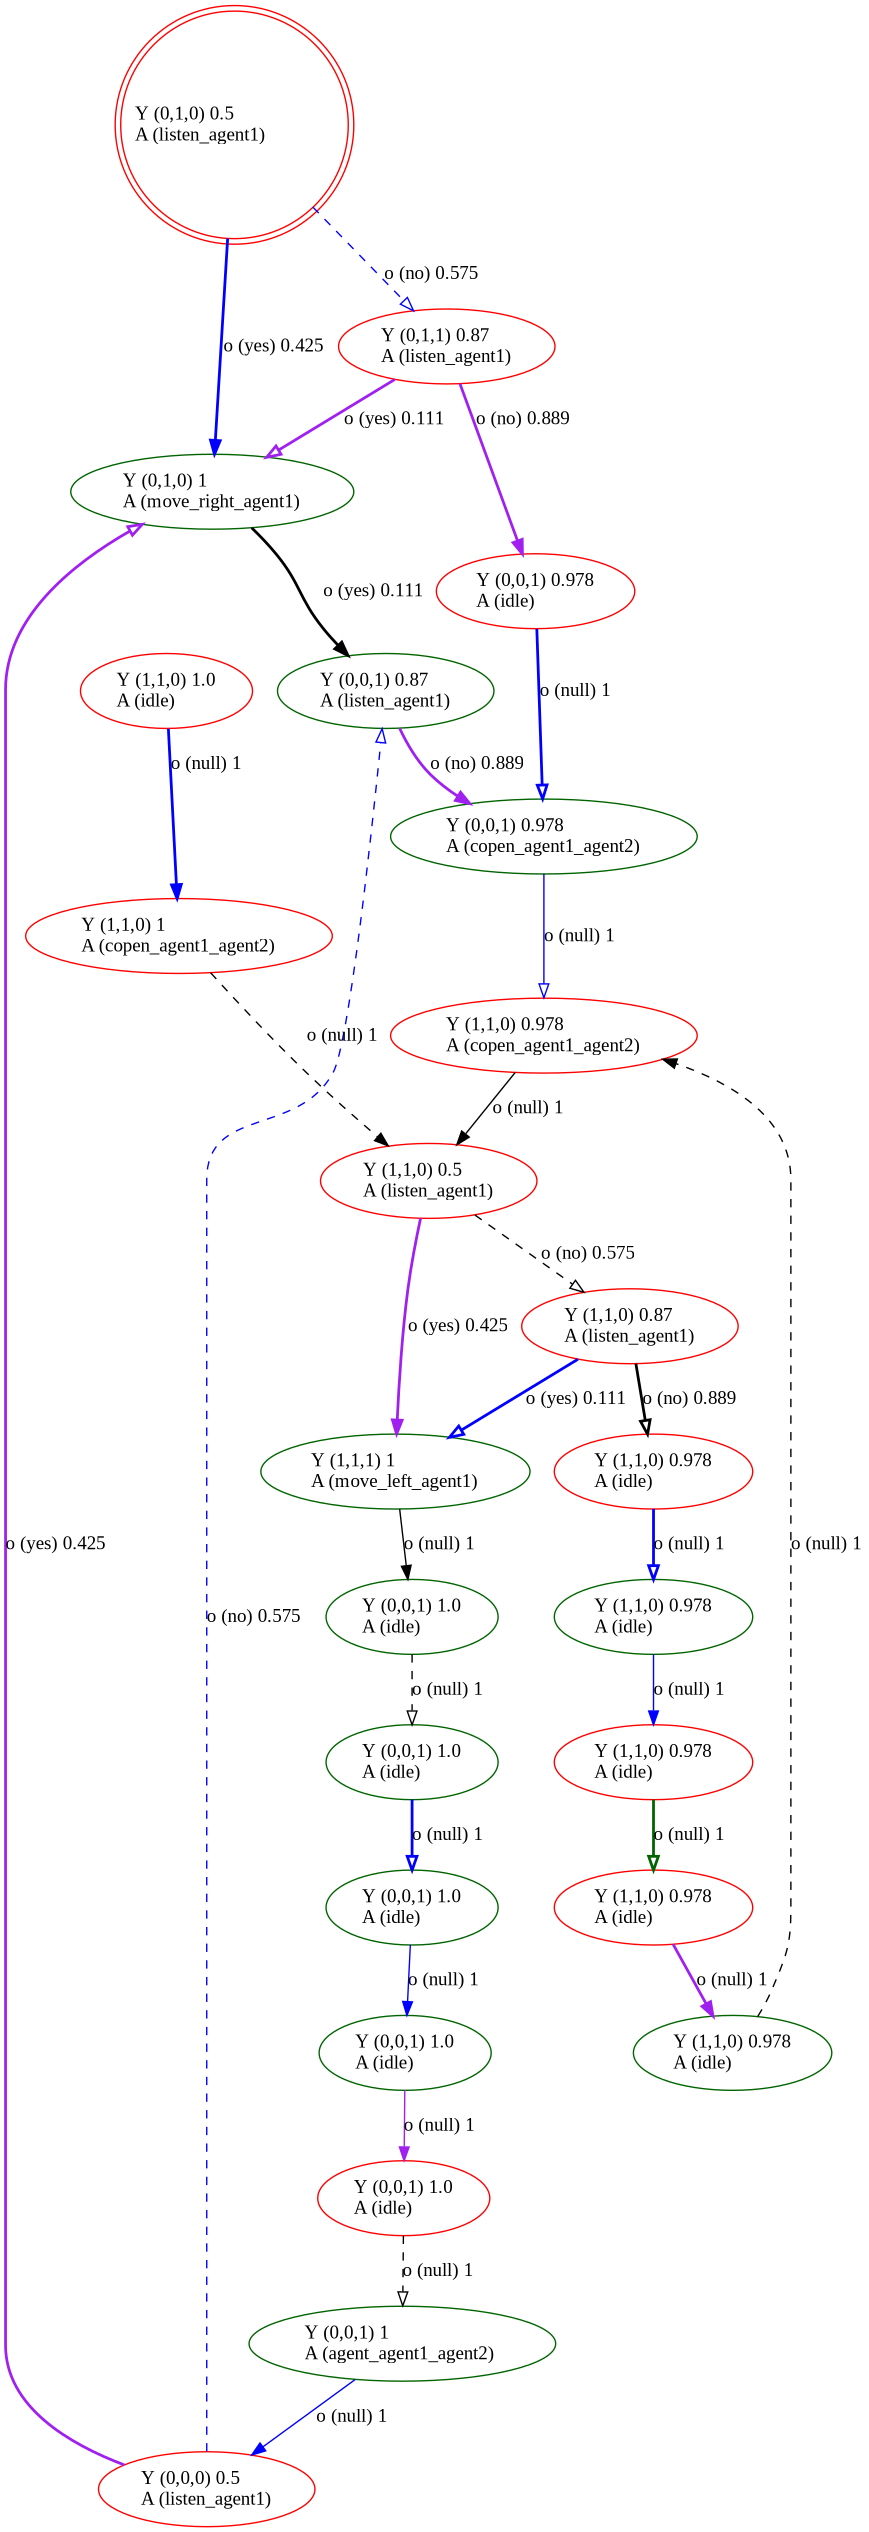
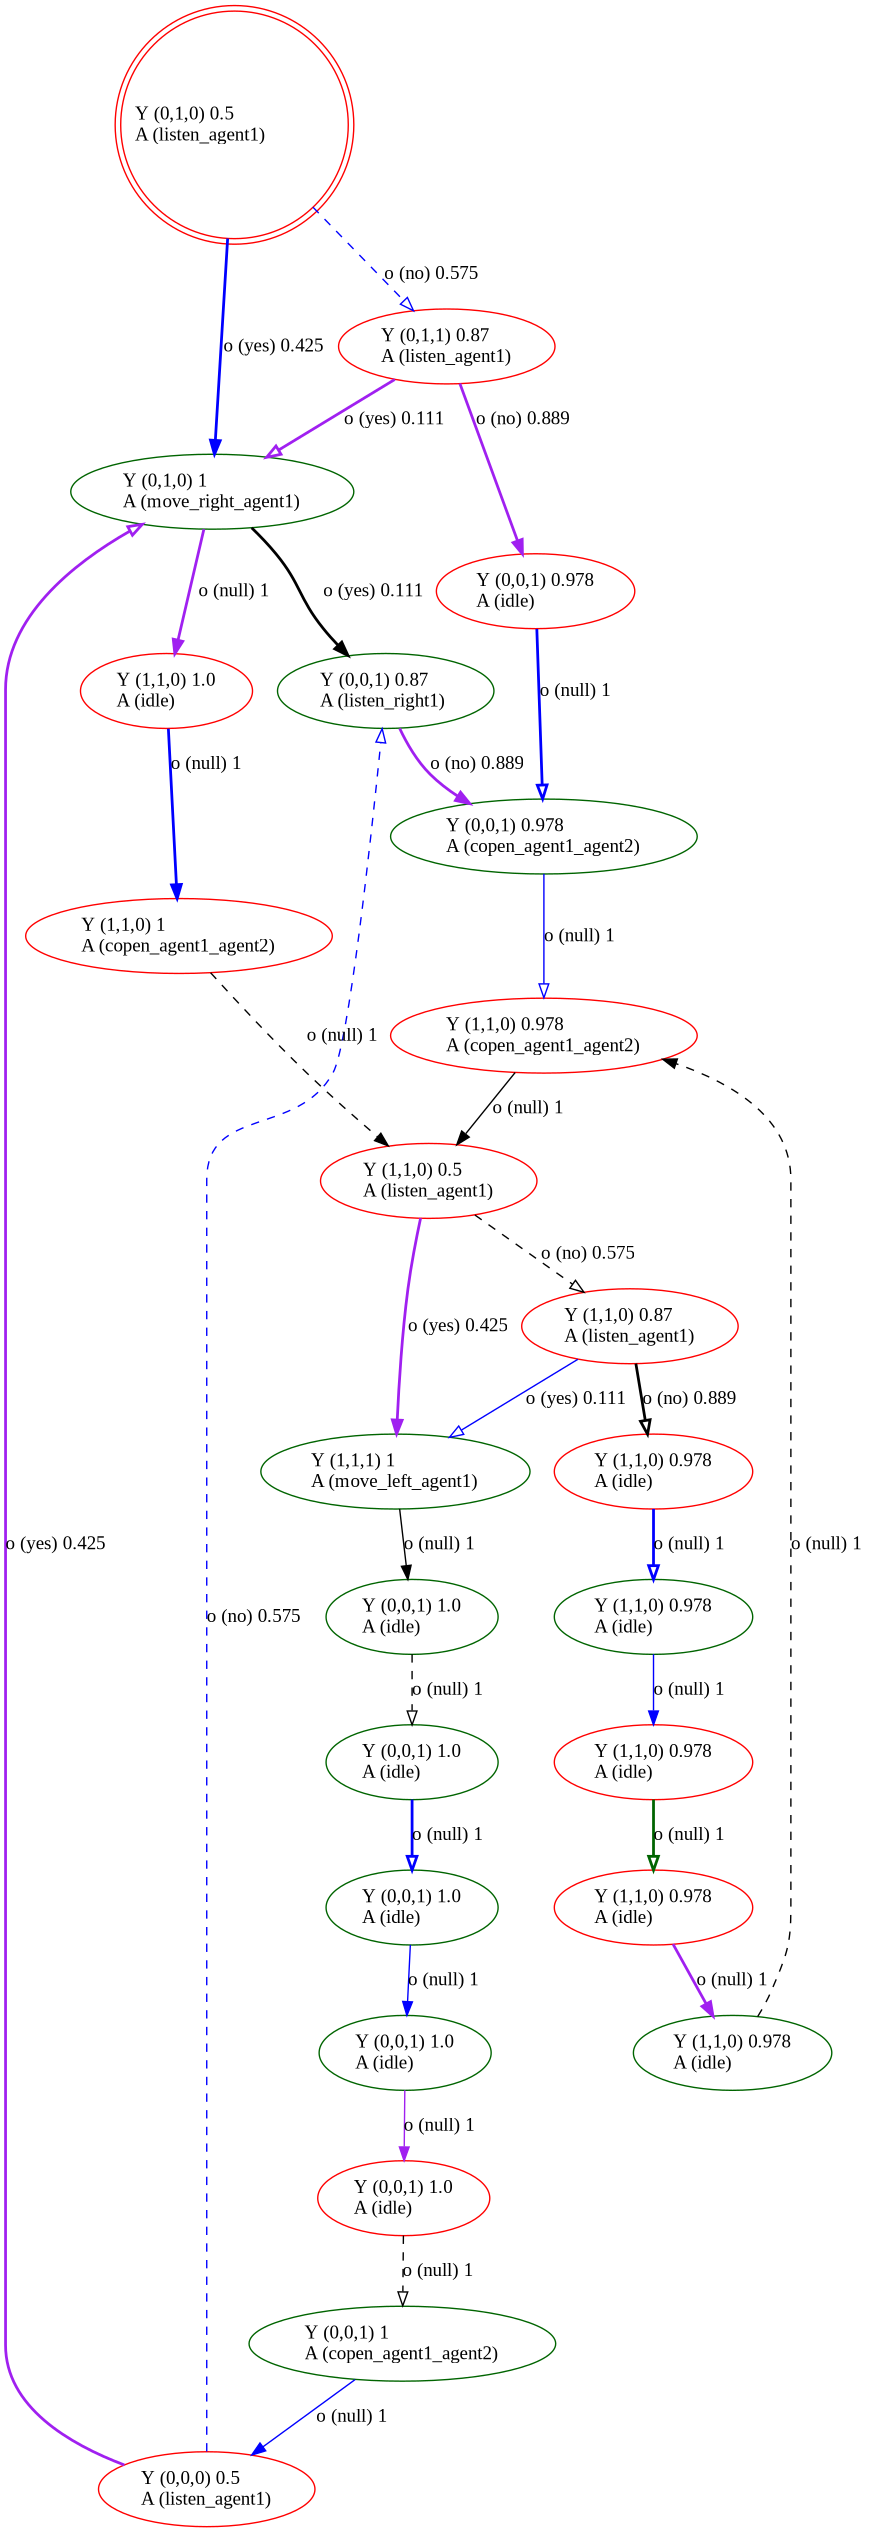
  digraph {
    fontname="Liberation Serif"
    node [color=red fontname="Liberation Serif"]
    edge [arrowhead=normal color=blue fontname="Liberation Serif" style=bold]
    n1 [label="Y (0,1,0) 0.5\lA (listen_agent1)\l" labeljust=l shape=doublecircle]
    n2 [label="Y (0,1,1) 0.87\lA (listen_agent1)\l"]
    n3 [color=darkgreen label="Y (0,1,0) 1\lA (move_right_agent1)\l"]
    n4 [label="Y (0,0,1) 0.978\lA (idle)\l"]
-   n5 [color=darkgreen label="Y (0,0,1) 0.87\lA (listen_agent1)\l"]
+   n5 [color=darkgreen label="Y (0,0,1) 0.87\lA (listen_right1)\l"]
    n6 [label="Y (1,1,0) 1.0\lA (idle)\l"]
    n7 [label="Y (0,0,0) 0.5\lA (listen_agent1)\l"]
    n8 [color=darkgreen label="Y (0,0,1) 0.978\lA (copen_agent1_agent2)\l"]
    n9 [label="Y (1,1,0) 0.978\lA (copen_agent1_agent2)\l"]
    n10 [label="Y (1,1,0) 1\lA (copen_agent1_agent2)\l"]
    n11 [label="Y (1,1,0) 0.5\lA (listen_agent1)\l"]
    n12 [color=darkgreen label="Y (1,1,1) 1\lA (move_left_agent1)\l"]
    n13 [label="Y (1,1,0) 0.87\lA (listen_agent1)\l"]
-   n14 [color=darkgreen label="Y (0,0,1) 1\lA (agent_agent1_agent2)\l"]
+   n14 [color=darkgreen label="Y (0,0,1) 1\lA (copen_agent1_agent2)\l"]
    n15 [color=darkgreen label="Y (0,0,1) 1.0\lA (idle)\l"]
    n16 [color=darkgreen label="Y (0,0,1) 1.0\lA (idle)\l"]
    n17 [label="Y (1,1,0) 0.978\lA (idle)\l"]
    n18 [color=darkgreen label="Y (1,1,0) 0.978\lA (idle)\l"]
    n19 [color=darkgreen label="Y (0,0,1) 1.0\lA (idle)\l"]
    n20 [color=darkgreen label="Y (0,0,1) 1.0\lA (idle)\l"]
    n21 [label="Y (0,0,1) 1.0\lA (idle)\l"]
    n22 [label="Y (1,1,0) 0.978\lA (idle)\l"]
    n23 [label="Y (1,1,0) 0.978\lA (idle)\l"]
    n24 [color=darkgreen label="Y (1,1,0) 0.978\lA (idle)\l"]
    n1 -> n2 [arrowhead=onormal label="o (no) 0.575\l" style=dashed]
    n1 -> n3 [label="o (yes) 0.425\l"]
    n2 -> n3 [arrowhead=onormal color=purple label="o (yes) 0.111\l"]
    n2 -> n4 [color=purple label="o (no) 0.889\l"]
    n3 -> n5 [color=black label="o (yes) 0.111\l"]
+   n3 -> n6 [color=purple label="o (null) 1\l"]
    n4 -> n8 [arrowhead=onormal label="o (null) 1\l"]
    n5 -> n8 [color=purple label="o (no) 0.889\l"]
    n6 -> n10 [label="o (null) 1\l"]
    n7 -> n3 [arrowhead=onormal color=purple label="o (yes) 0.425\l"]
    n7 -> n5 [arrowhead=onormal label="o (no) 0.575\l" style=dashed]
    n8 -> n9 [arrowhead=onormal label="o (null) 1\l" style=solid]
    n9 -> n11 [color=black label="o (null) 1\l" style=solid]
    n10 -> n11 [color=black label="o (null) 1\l" style=dashed]
    n11 -> n12 [color=purple label="o (yes) 0.425\l"]
    n11 -> n13 [arrowhead=onormal color=black label="o (no) 0.575\l" style=dashed]
    n12 -> n15 [color=black label="o (null) 1\l" style=solid]
-   n13 -> n12 [arrowhead=onormal label="o (yes) 0.111\l"]
+   n13 -> n12 [arrowhead=onormal label="o (yes) 0.111\l" style=solid]
    n13 -> n17 [arrowhead=onormal color=black label="o (no) 0.889\l"]
    n14 -> n7 [label="o (null) 1\l" style=solid]
    n15 -> n16 [arrowhead=onormal color=black label="o (null) 1\l" style=dashed]
    n16 -> n19 [arrowhead=onormal label="o (null) 1\l"]
    n17 -> n18 [arrowhead=onormal label="o (null) 1\l"]
    n18 -> n22 [label="o (null) 1\l" style=solid]
    n19 -> n20 [label="o (null) 1\l" style=solid]
    n20 -> n21 [color=purple label="o (null) 1\l" style=solid]
    n21 -> n14 [arrowhead=onormal color=black label="o (null) 1\l" style=dashed]
    n22 -> n23 [arrowhead=onormal color=darkgreen label="o (null) 1\l"]
    n23 -> n24 [color=purple label="o (null) 1\l"]
    n24 -> n9 [color=black label="o (null) 1\l" style=dashed]
  }
